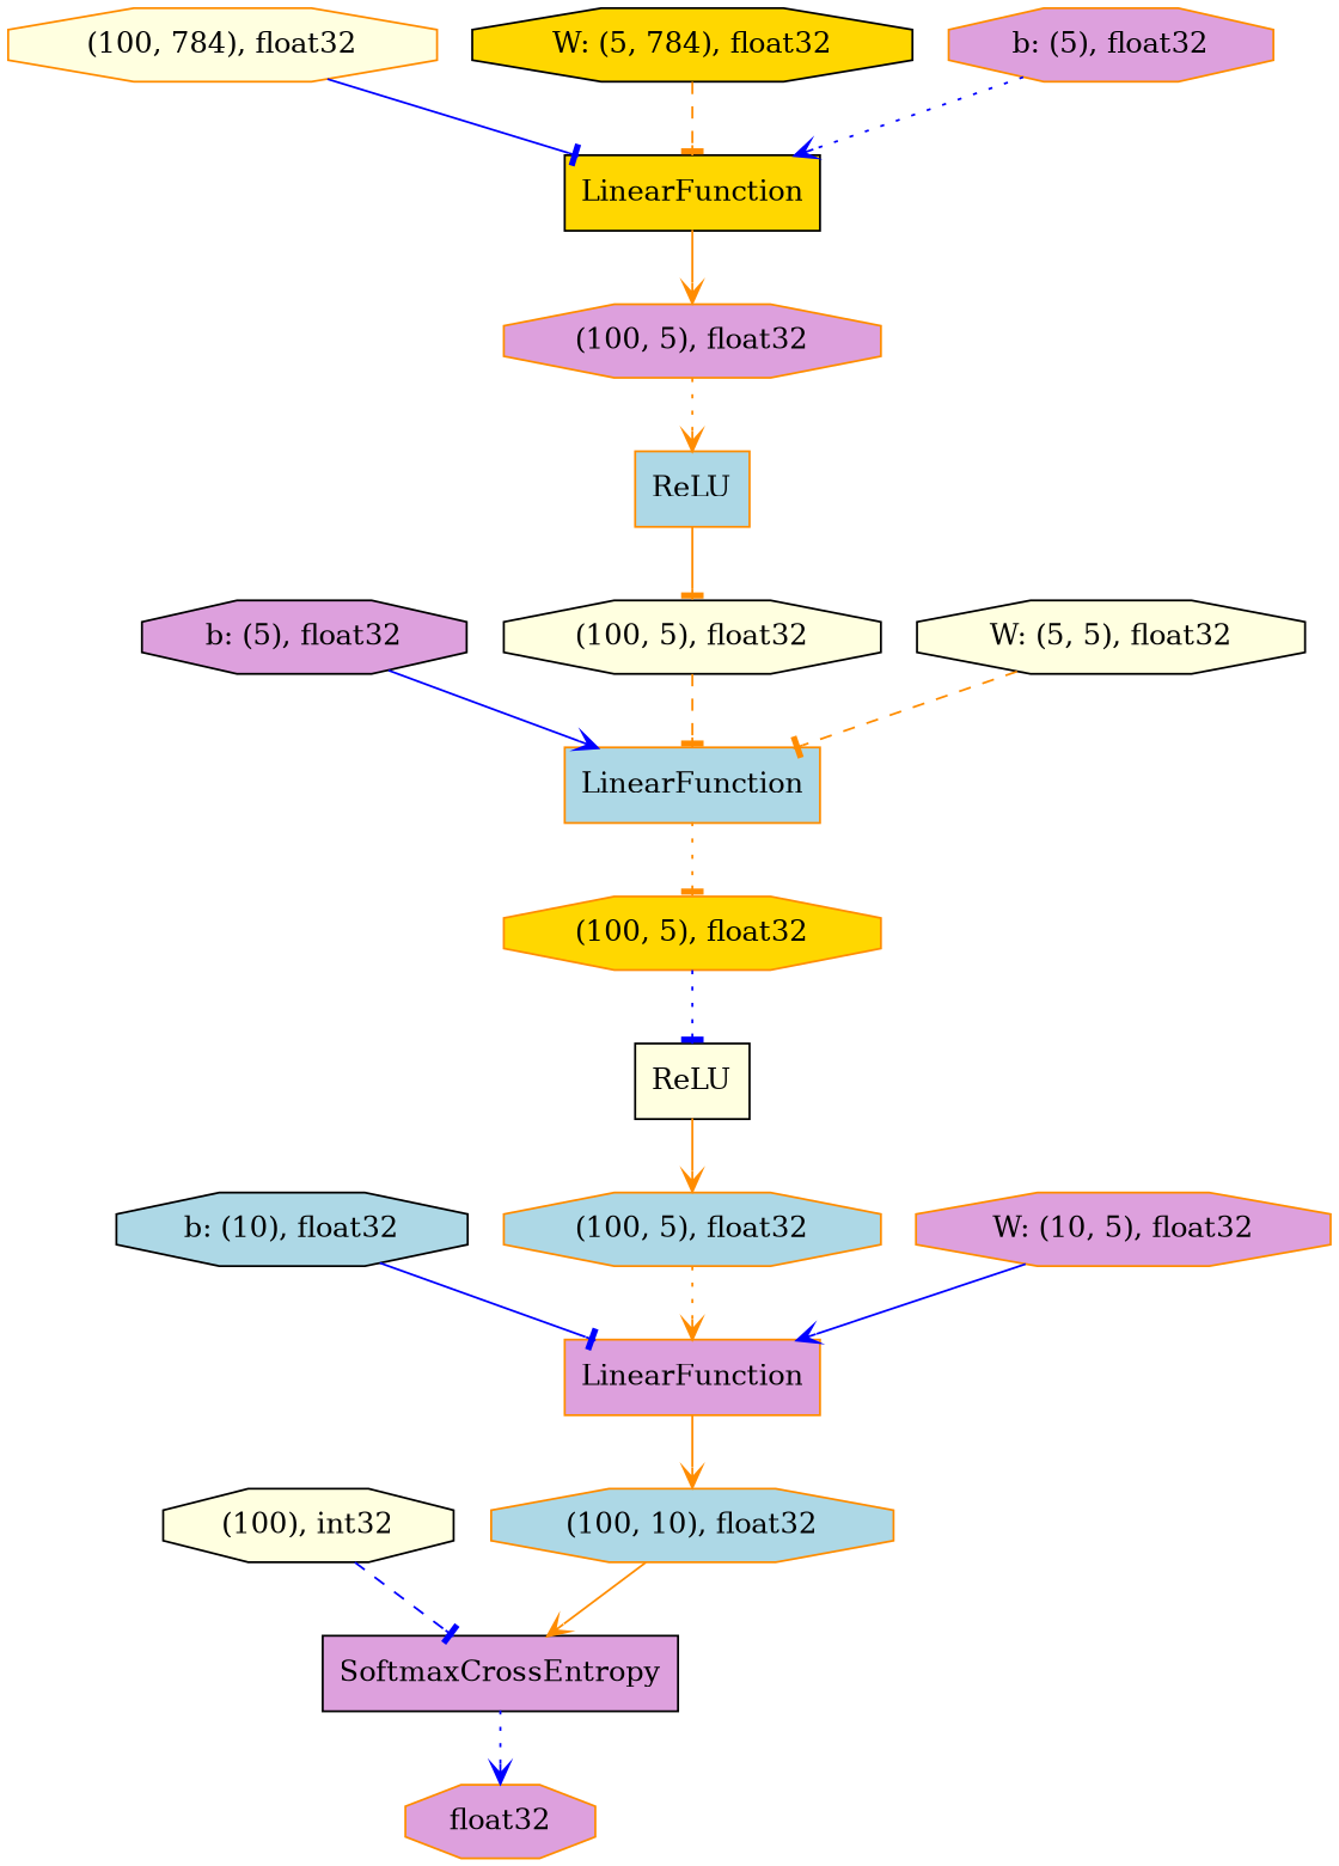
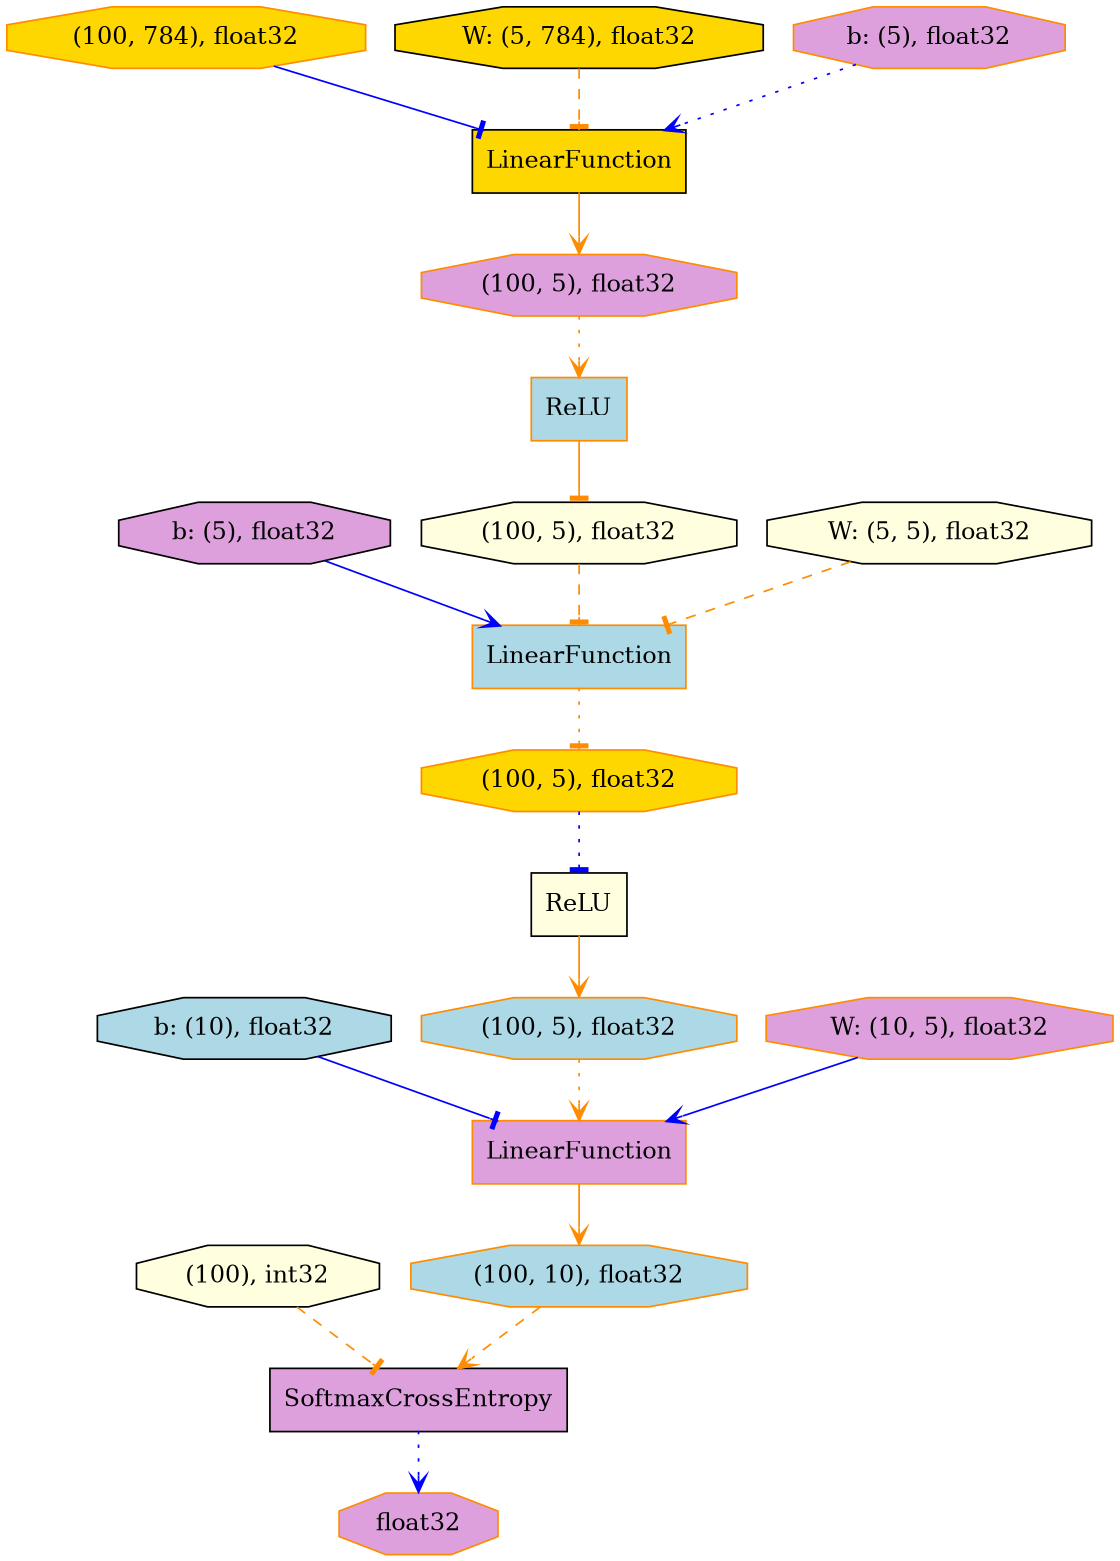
  digraph {
    rankdir=TB
    node [color=darkorange fillcolor=plum shape=octagon style=filled]
    edge [arrowhead=vee color=darkorange style=solid]
    n1 [fillcolor=lightblue label="(100, 10), float32"]
    n2 [color=black label=SoftmaxCrossEntropy shape=record]
    n3 [label=float32]
    n4 [color=black label="b: (5), float32"]
    n5 [fillcolor=lightblue label=LinearFunction shape=record]
    n6 [fillcolor=gold label="(100, 5), float32"]
    n7 [color=black fillcolor=lightyellow label="(100), int32"]
    n8 [color=black fillcolor=lightblue label="b: (10), float32"]
    n9 [label=LinearFunction shape=record]
    n10 [color=black fillcolor=lightyellow label=ReLU shape=record]
    n11 [fillcolor=lightblue label="(100, 5), float32"]
    n12 [label="(100, 5), float32"]
    n13 [fillcolor=lightblue label=ReLU shape=record]
    n14 [color=black fillcolor=lightyellow label="(100, 5), float32"]
-   n15 [fillcolor=lightyellow label="(100, 784), float32"]
+   n15 [fillcolor=gold label="(100, 784), float32"]
    n16 [color=black fillcolor=gold label=LinearFunction shape=record]
    n17 [color=black fillcolor=gold label="W: (5, 784), float32"]
    n18 [label="b: (5), float32"]
    n19 [color=black fillcolor=lightyellow label="W: (5, 5), float32"]
    n20 [label="W: (10, 5), float32"]
-   n1 -> n2
+   n1 -> n2 [style=dashed]
    n2 -> n3 [color=blue style=dotted]
    n4 -> n5 [color=blue]
    n5 -> n6 [arrowhead=tee style=dotted]
    n6 -> n10 [arrowhead=tee color=blue style=dotted]
-   n7 -> n2 [arrowhead=tee color=blue style=dashed]
+   n7 -> n2 [arrowhead=tee style=dashed]
    n8 -> n9 [arrowhead=tee color=blue]
    n9 -> n1
    n10 -> n11
    n11 -> n9 [style=dotted]
    n12 -> n13 [style=dotted]
    n13 -> n14 [arrowhead=tee]
    n14 -> n5 [arrowhead=tee style=dashed]
    n15 -> n16 [arrowhead=tee color=blue]
    n16 -> n12
    n17 -> n16 [arrowhead=tee style=dashed]
    n18 -> n16 [color=blue style=dotted]
    n19 -> n5 [arrowhead=tee style=dashed]
    n20 -> n9 [color=blue]
  }
